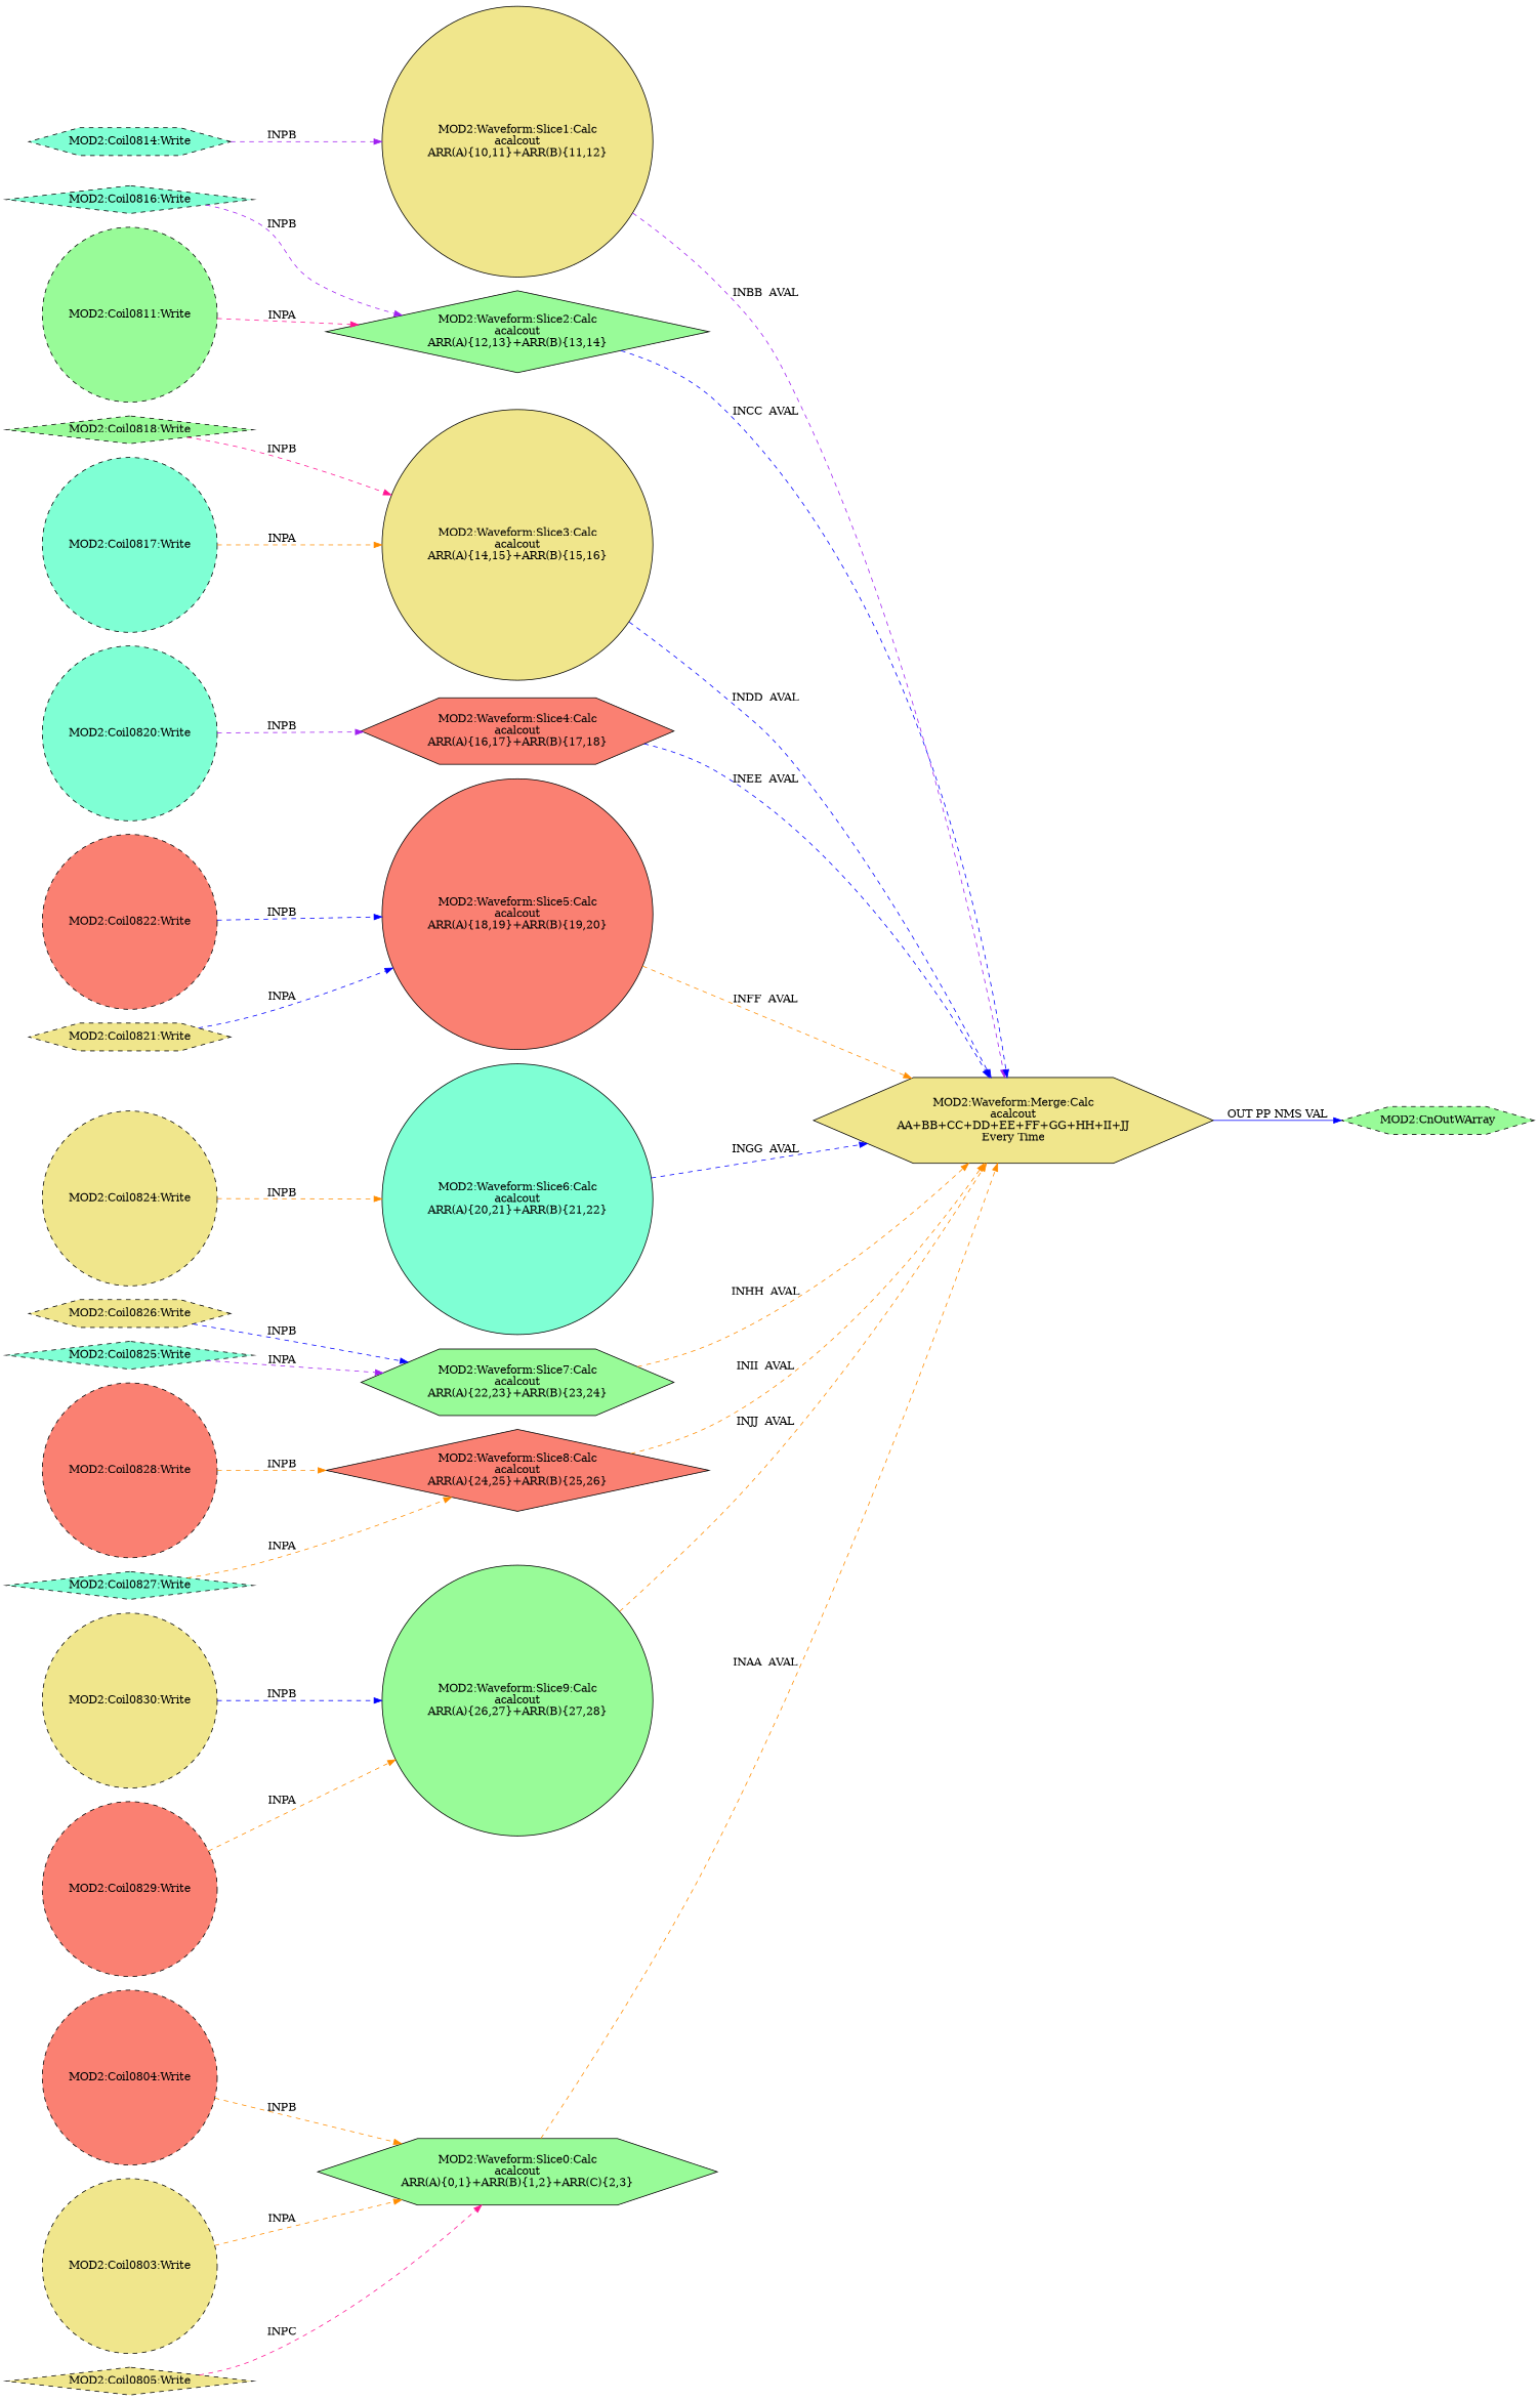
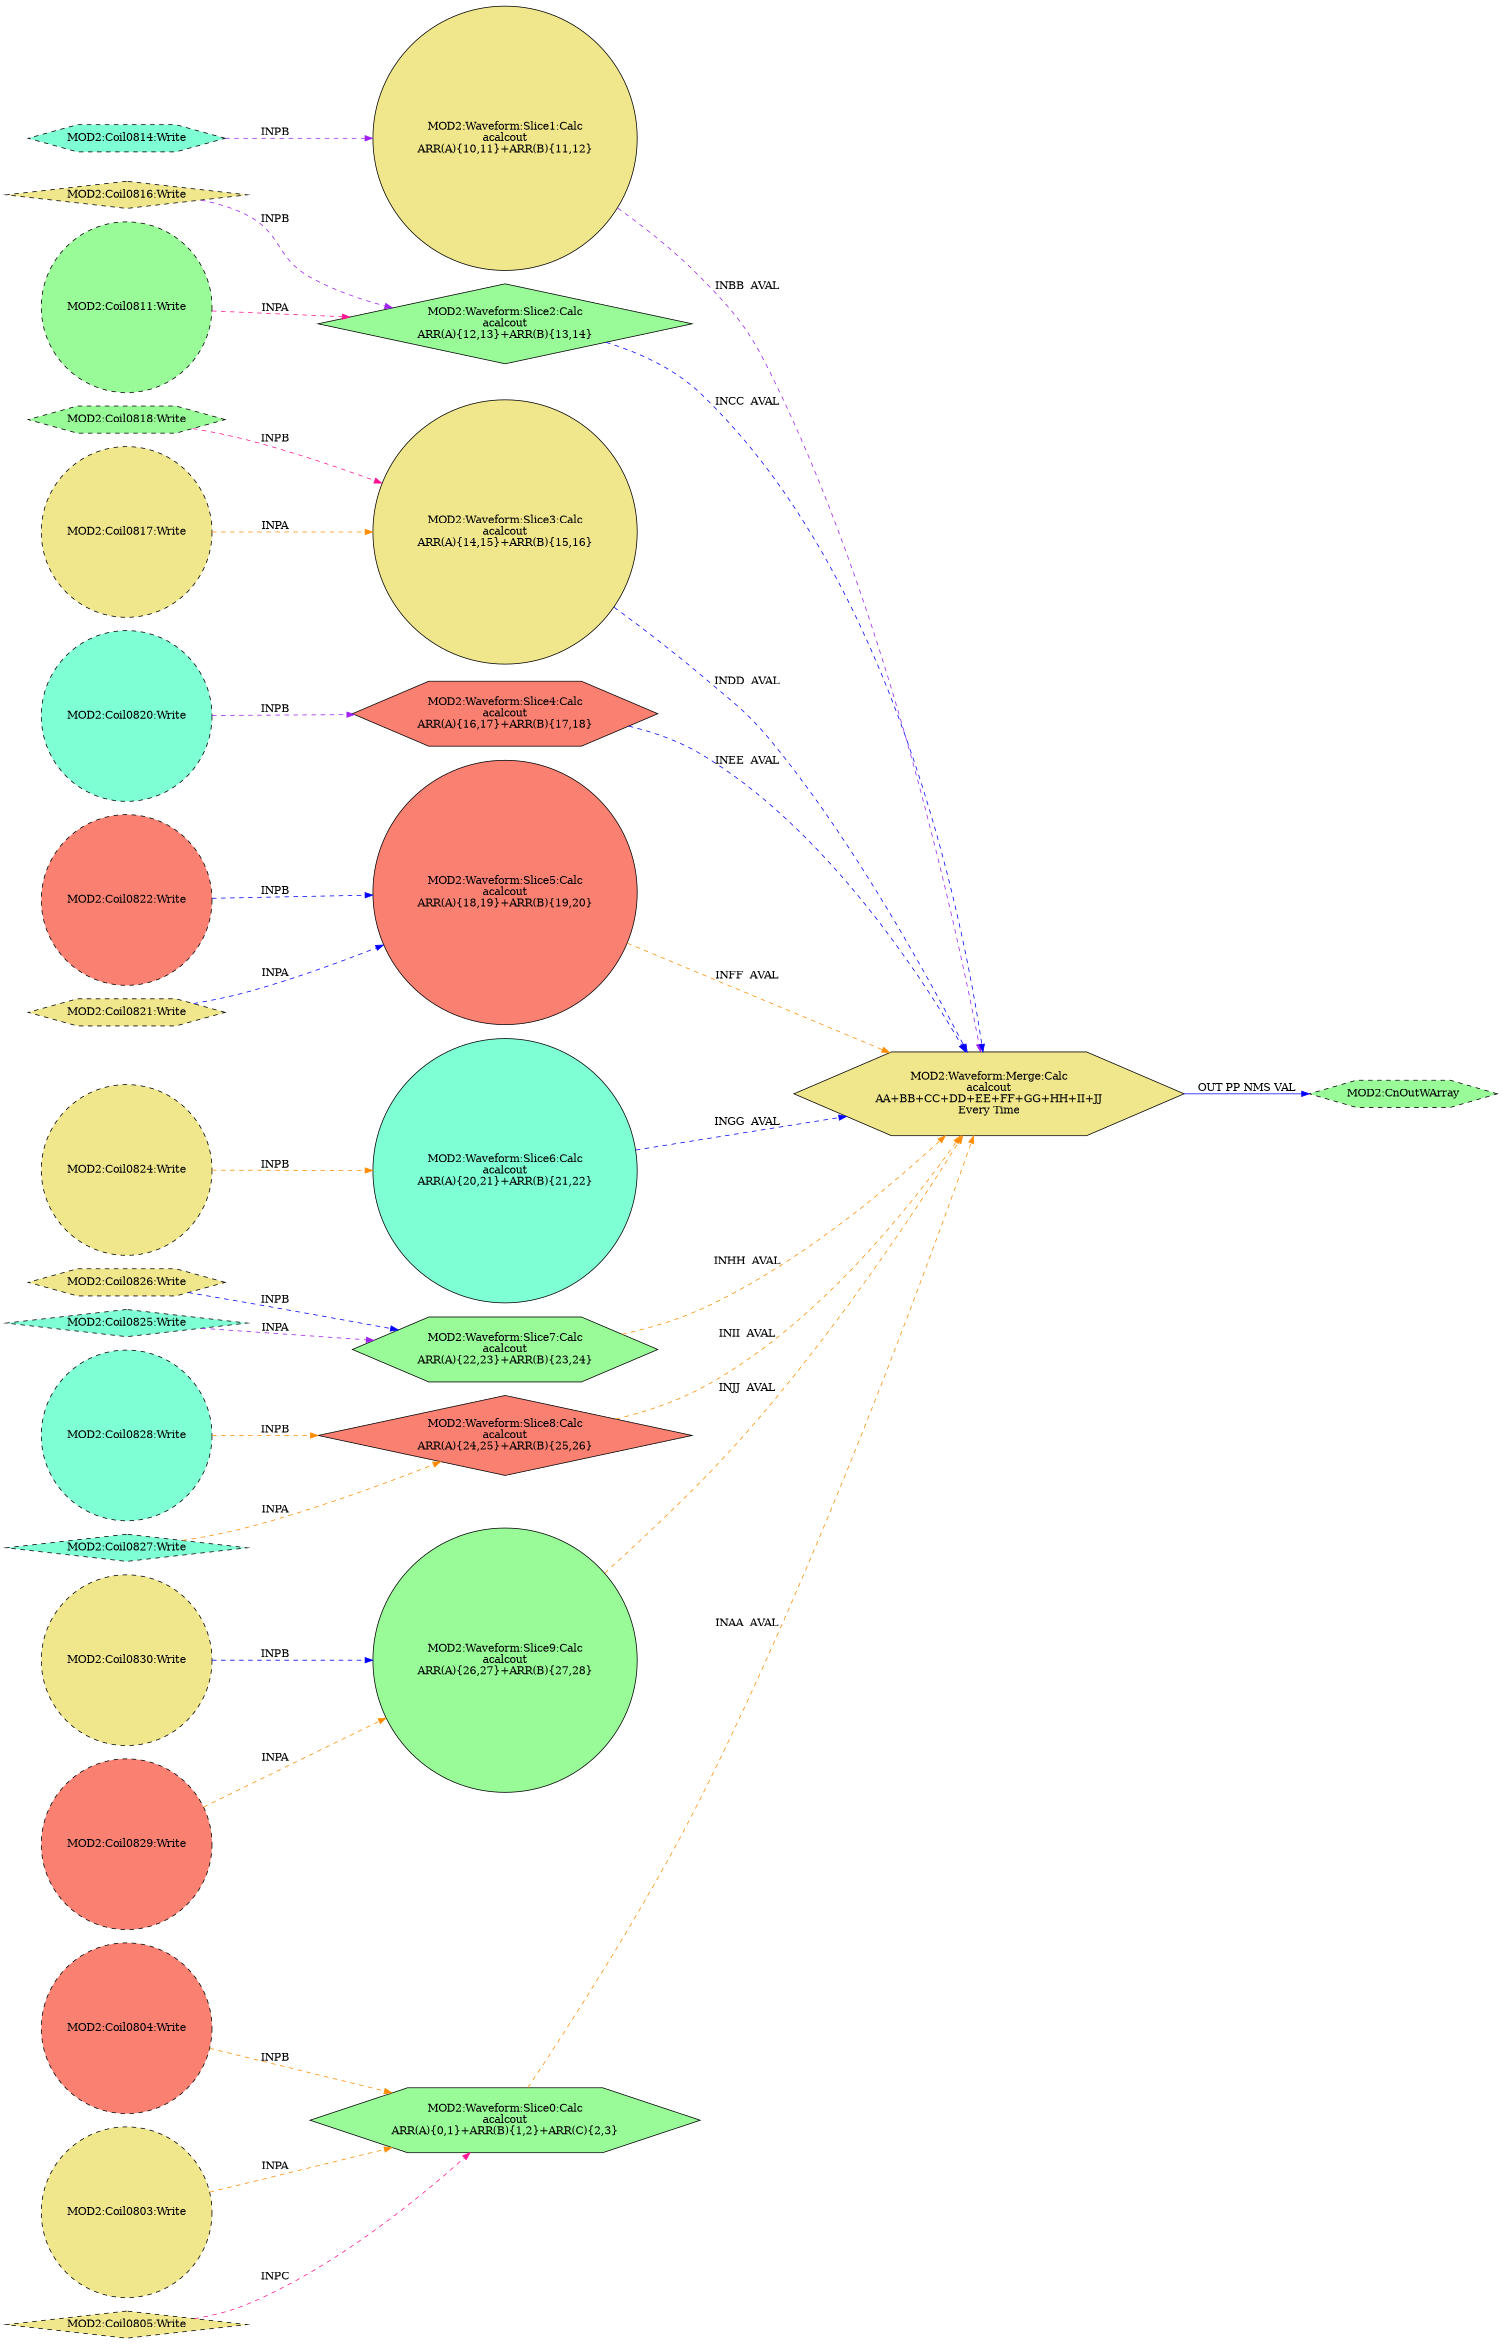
  digraph {
    rankdir=LR
    node [fillcolor=khaki shape=circle style="dashed,filled"]
    edge [color=darkorange style=dashed]
    n1 [fillcolor=palegreen label="MOD2:Waveform:Slice0:Calc\nacalcout\nARR(A){0,1}+ARR(B){1,2}+ARR(C){2,3}" shape=hexagon style=filled]
    n2 [label="MOD2:Waveform:Merge:Calc\nacalcout\nAA+BB+CC+DD+EE+FF+GG+HH+II+JJ\nEvery Time" shape=hexagon style=filled]
    "MOD2:CnOutWArray" [fillcolor=palegreen shape=hexagon]
    "MOD2:Coil0804:Write" [fillcolor=salmon]
    "MOD2:Coil0803:Write"
    "MOD2:Coil0805:Write" [shape=diamond]
    n7 [label="MOD2:Waveform:Slice1:Calc\nacalcout\nARR(A){10,11}+ARR(B){11,12}" style=filled]
    "MOD2:Coil0814:Write" [fillcolor=aquamarine shape=hexagon]
    n9 [fillcolor=palegreen label="MOD2:Waveform:Slice2:Calc\nacalcout\nARR(A){12,13}+ARR(B){13,14}" shape=diamond style=filled]
-   "MOD2:Coil0816:Write" [fillcolor=aquamarine shape=diamond]
+   "MOD2:Coil0816:Write" [shape=diamond]
    n11 [fillcolor=palegreen label="MOD2:Coil0811:Write"]
    n12 [label="MOD2:Waveform:Slice3:Calc\nacalcout\nARR(A){14,15}+ARR(B){15,16}" style=filled]
-   "MOD2:Coil0818:Write" [fillcolor=palegreen shape=diamond]
-   "MOD2:Coil0817:Write" [fillcolor=aquamarine]
+   "MOD2:Coil0818:Write" [fillcolor=palegreen shape=hexagon]
+   "MOD2:Coil0817:Write"
    n15 [fillcolor=salmon label="MOD2:Waveform:Slice4:Calc\nacalcout\nARR(A){16,17}+ARR(B){17,18}" shape=hexagon style=filled]
    "MOD2:Coil0820:Write" [fillcolor=aquamarine]
    n17 [fillcolor=salmon label="MOD2:Waveform:Slice5:Calc\nacalcout\nARR(A){18,19}+ARR(B){19,20}" style=filled]
    "MOD2:Coil0822:Write" [fillcolor=salmon]
    "MOD2:Coil0821:Write" [shape=hexagon]
    n20 [fillcolor=aquamarine label="MOD2:Waveform:Slice6:Calc\nacalcout\nARR(A){20,21}+ARR(B){21,22}" style=filled]
    "MOD2:Coil0824:Write"
    n22 [fillcolor=palegreen label="MOD2:Waveform:Slice7:Calc\nacalcout\nARR(A){22,23}+ARR(B){23,24}" shape=hexagon style=filled]
    "MOD2:Coil0826:Write" [shape=hexagon]
    "MOD2:Coil0825:Write" [fillcolor=aquamarine shape=diamond]
    n25 [fillcolor=salmon label="MOD2:Waveform:Slice8:Calc\nacalcout\nARR(A){24,25}+ARR(B){25,26}" shape=diamond style=filled]
-   "MOD2:Coil0828:Write" [fillcolor=salmon]
+   "MOD2:Coil0828:Write" [fillcolor=aquamarine]
    "MOD2:Coil0827:Write" [fillcolor=aquamarine shape=diamond]
    n28 [fillcolor=palegreen label="MOD2:Waveform:Slice9:Calc\nacalcout\nARR(A){26,27}+ARR(B){27,28}" style=filled]
    "MOD2:Coil0830:Write"
    "MOD2:Coil0829:Write" [fillcolor=salmon]
    n1 -> n2 [label="INAA  AVAL"]
    n2 -> "MOD2:CnOutWArray" [color=blue label="OUT PP NMS VAL" style=solid]
    "MOD2:Coil0804:Write" -> n1 [label="INPB  "]
    "MOD2:Coil0803:Write" -> n1 [label="INPA  "]
    "MOD2:Coil0805:Write" -> n1 [color=deeppink label="INPC  "]
    n7 -> n2 [color=purple label="INBB  AVAL"]
    "MOD2:Coil0814:Write" -> n7 [color=purple label="INPB  "]
    n9 -> n2 [color=blue label="INCC  AVAL"]
    "MOD2:Coil0816:Write" -> n9 [color=purple label="INPB  "]
    n11 -> n9 [color=deeppink label="INPA  "]
    n12 -> n2 [color=blue label="INDD  AVAL"]
    "MOD2:Coil0818:Write" -> n12 [color=deeppink label="INPB  "]
    "MOD2:Coil0817:Write" -> n12 [label="INPA  "]
    n15 -> n2 [color=blue label="INEE  AVAL"]
    "MOD2:Coil0820:Write" -> n15 [color=purple label="INPB  "]
    n17 -> n2 [label="INFF  AVAL"]
    "MOD2:Coil0822:Write" -> n17 [color=blue label="INPB  "]
    "MOD2:Coil0821:Write" -> n17 [color=blue label="INPA  "]
    n20 -> n2 [color=blue label="INGG  AVAL"]
    "MOD2:Coil0824:Write" -> n20 [label="INPB  "]
    n22 -> n2 [label="INHH  AVAL"]
    "MOD2:Coil0826:Write" -> n22 [color=blue label="INPB  "]
    "MOD2:Coil0825:Write" -> n22 [color=purple label="INPA  "]
    n25 -> n2 [label="INII  AVAL"]
    "MOD2:Coil0828:Write" -> n25 [label="INPB  "]
    "MOD2:Coil0827:Write" -> n25 [label="INPA  "]
    n28 -> n2 [label="INJJ  AVAL"]
    "MOD2:Coil0830:Write" -> n28 [color=blue label="INPB  "]
    "MOD2:Coil0829:Write" -> n28 [label="INPA  "]
  }
